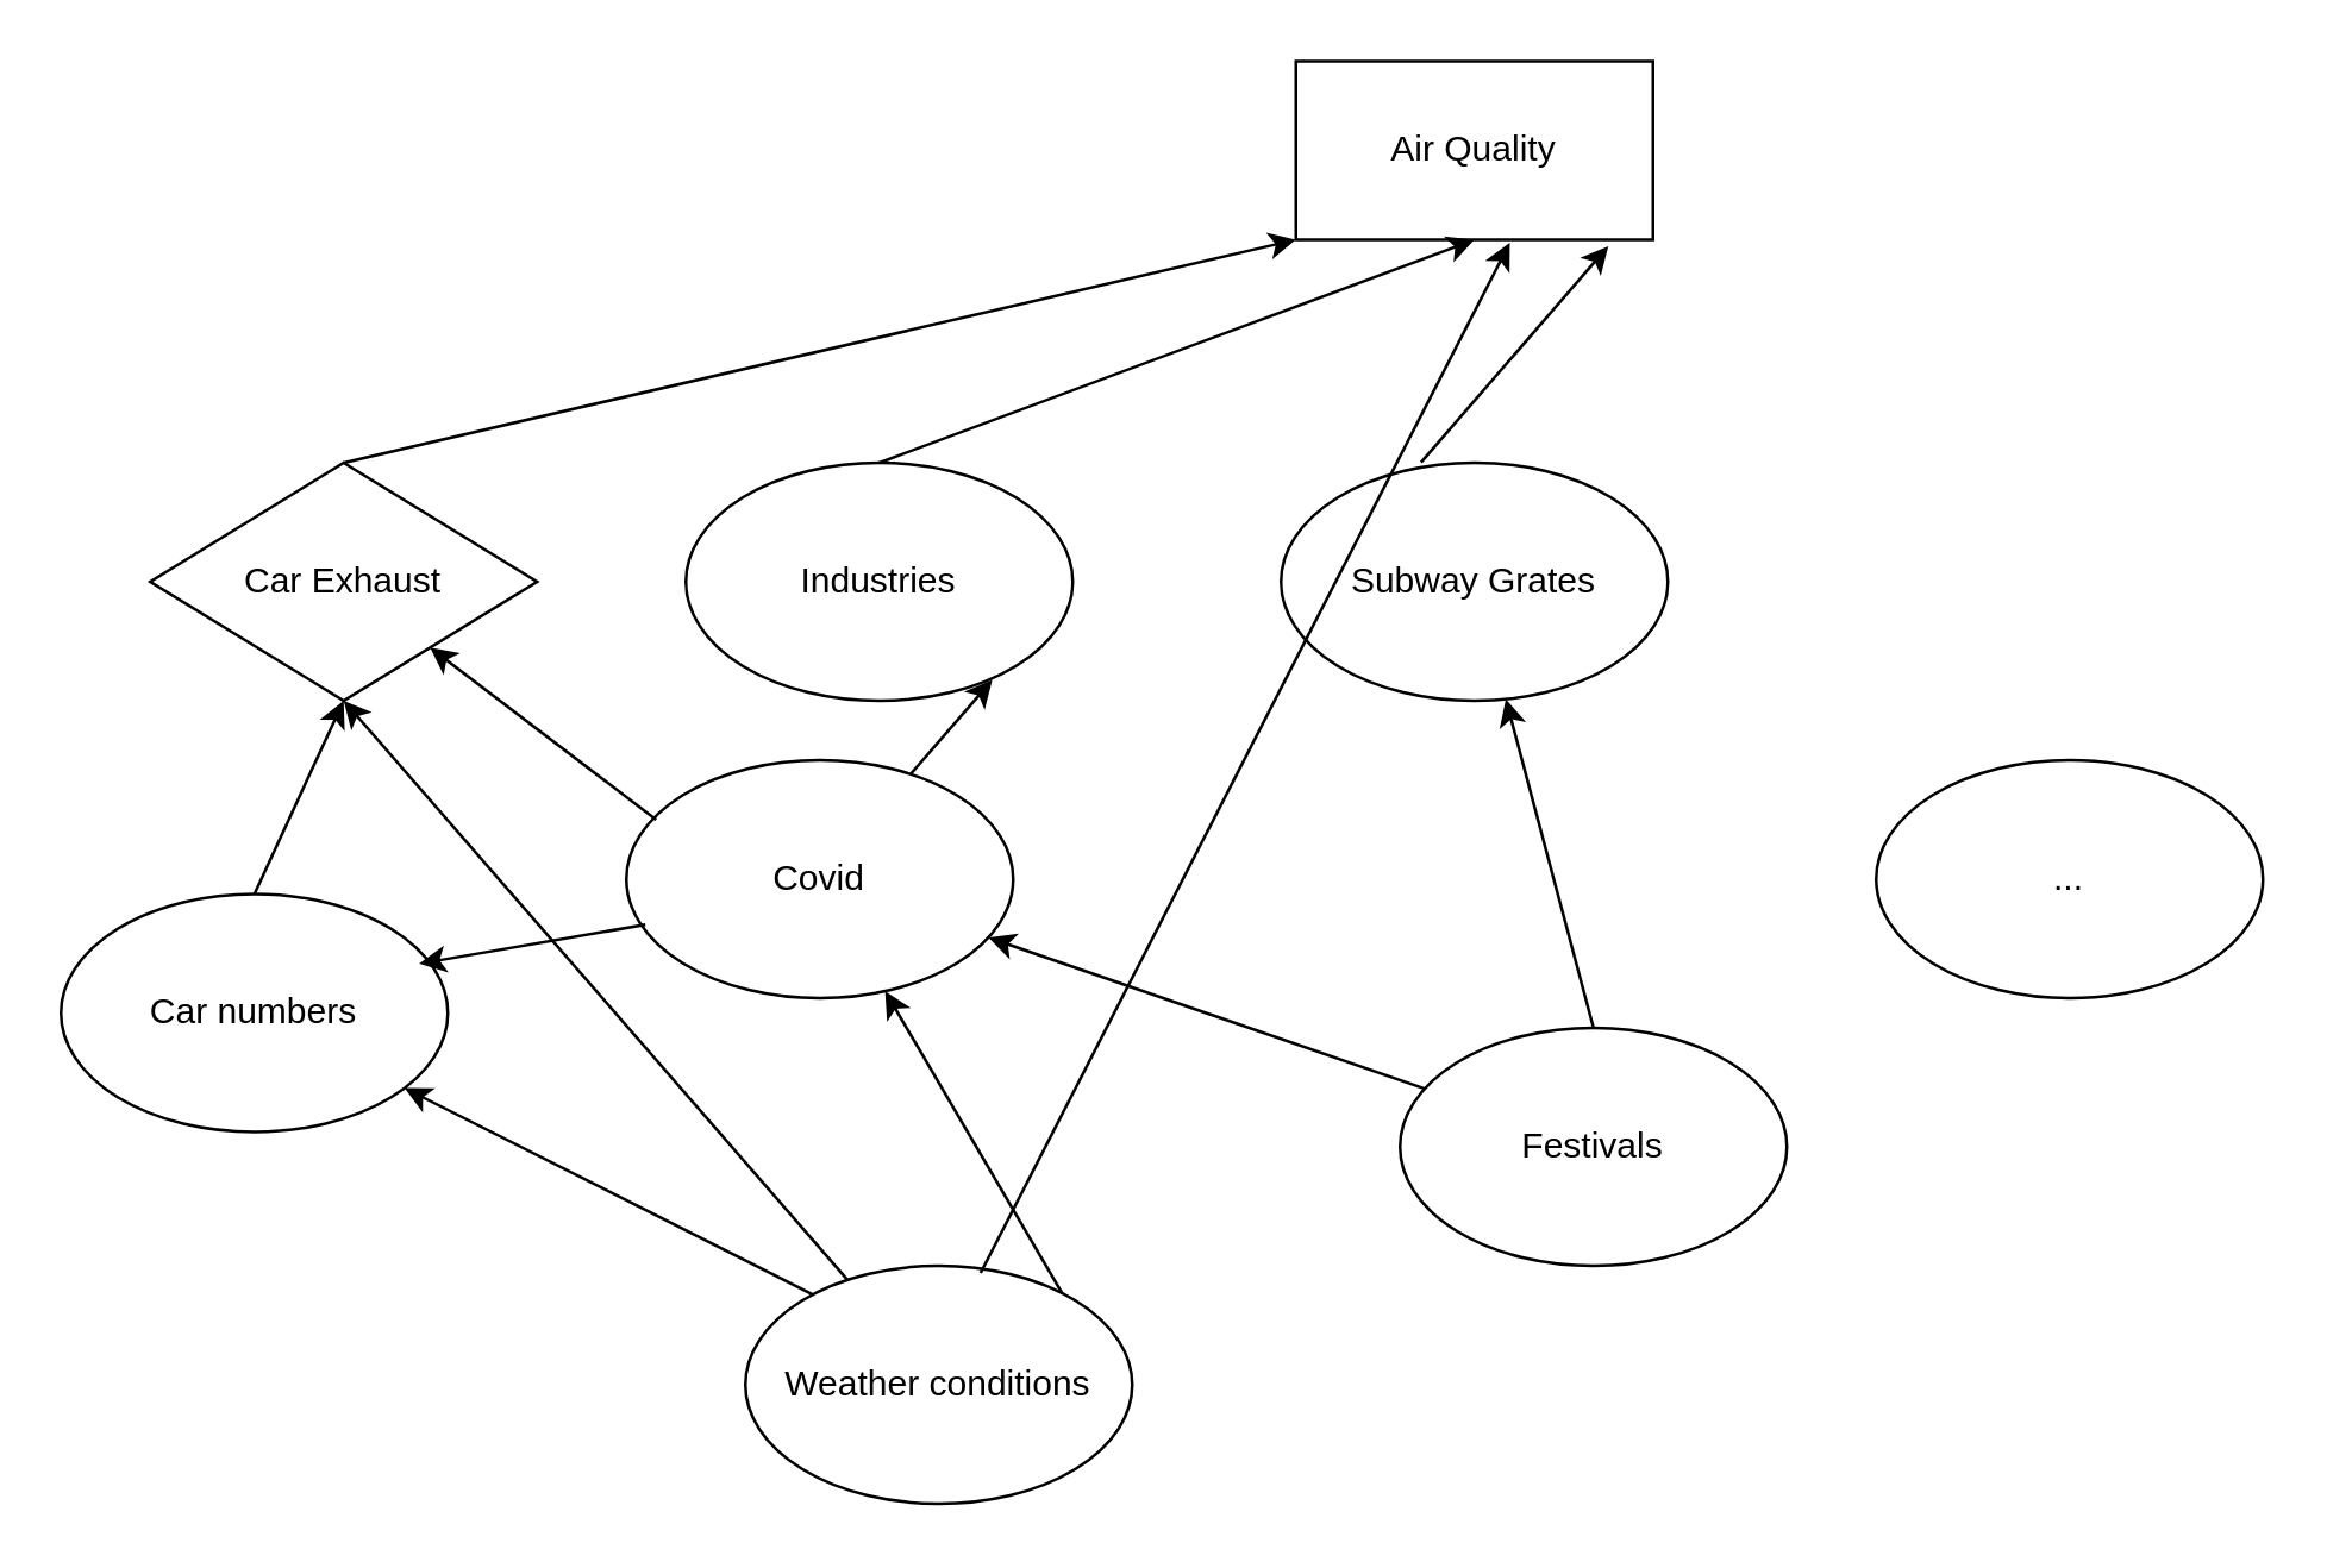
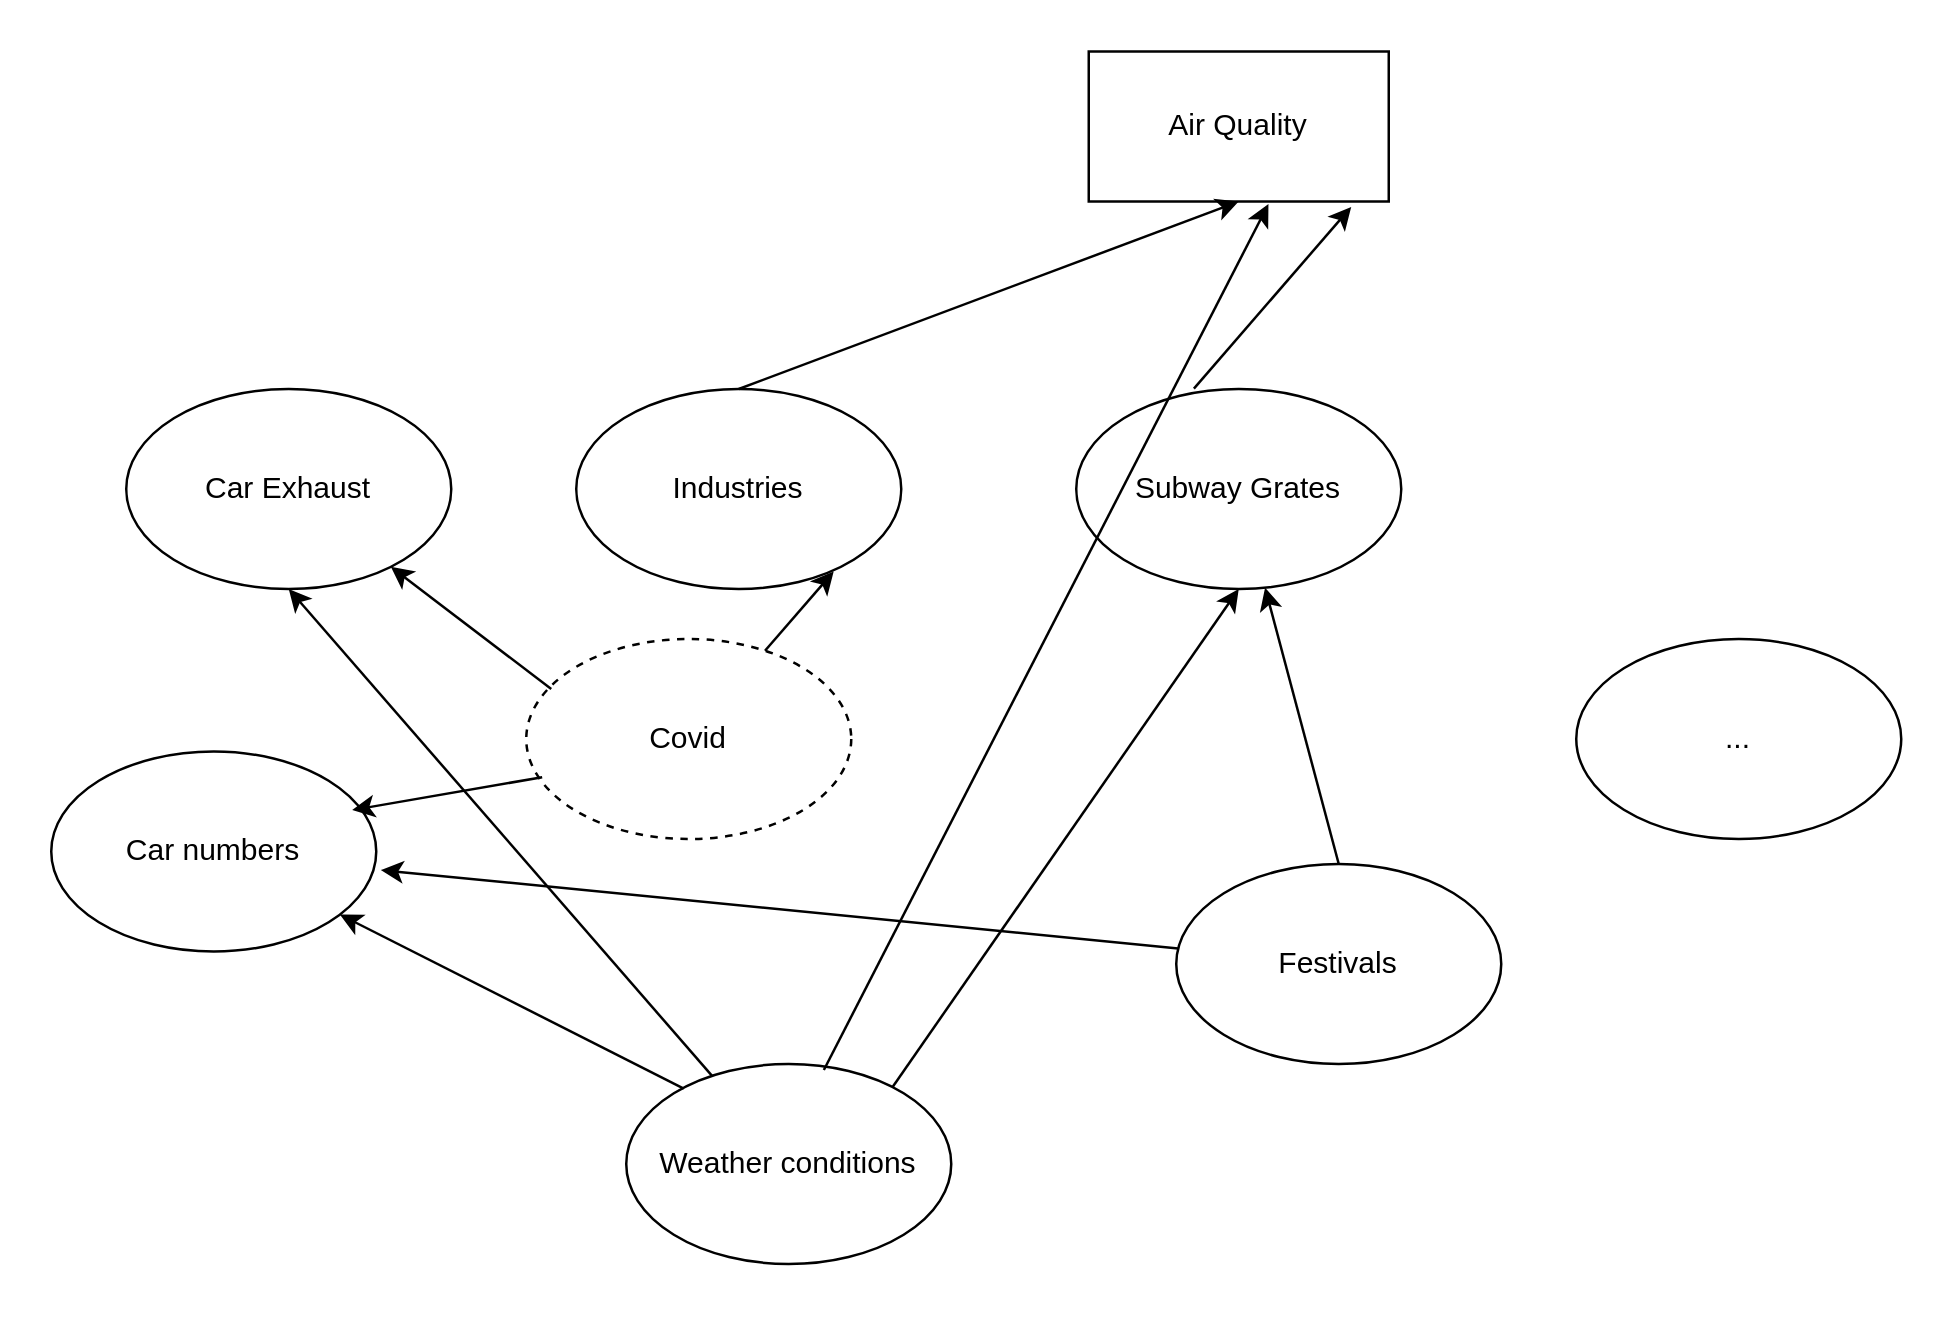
  <mxCell id="0" />
  <mxCell id="1" parent="0" />
  <mxCell id="2" value="Air Quality" style="rounded=0;whiteSpace=wrap;html=1;" vertex="1" parent="1"><mxGeometry x="435" y="20" width="120" height="60" as="geometry" /></mxCell>
- <mxCell id="3" value="Car Exhaust" style="rhombus;whiteSpace=wrap;html=1;" vertex="1" parent="1"><mxGeometry x="50" y="155" width="130" height="80" as="geometry" /></mxCell>
+ <mxCell id="3" value="Car Exhaust" style="ellipse;whiteSpace=wrap;html=1;" vertex="1" parent="1"><mxGeometry x="50" y="155" width="130" height="80" as="geometry" /></mxCell>
  <mxCell id="4" value="..." style="ellipse;whiteSpace=wrap;html=1;" vertex="1" parent="1"><mxGeometry x="630" y="255" width="130" height="80" as="geometry" /></mxCell>
  <mxCell id="5" value="Industries" style="ellipse;whiteSpace=wrap;html=1;" vertex="1" parent="1"><mxGeometry x="230" y="155" width="130" height="80" as="geometry" /></mxCell>
  <mxCell id="6" value="Subway Grates" style="ellipse;whiteSpace=wrap;html=1;" vertex="1" parent="1"><mxGeometry x="430" y="155" width="130" height="80" as="geometry" /></mxCell>
- <mxCell id="7" value="" style="endArrow=classic;html=1;rounded=0;exitX=0.5;exitY=0;exitDx=0;exitDy=0;entryX=0;entryY=1;entryDx=0;entryDy=0;" edge="1" parent="1" source="3" target="2"><mxGeometry width="50" height="50" relative="1" as="geometry"><mxPoint x="460" y="215" as="sourcePoint" /><mxPoint x="510" y="165" as="targetPoint" /></mxGeometry></mxCell>
  <mxCell id="8" value="" style="endArrow=classic;html=1;rounded=0;exitX=0.5;exitY=0;exitDx=0;exitDy=0;entryX=0.5;entryY=1;entryDx=0;entryDy=0;" edge="1" parent="1" source="5" target="2"><mxGeometry width="50" height="50" relative="1" as="geometry"><mxPoint x="460" y="215" as="sourcePoint" /><mxPoint x="510" y="165" as="targetPoint" /></mxGeometry></mxCell>
- <mxCell id="9" value="Covid" style="ellipse;whiteSpace=wrap;html=1;" vertex="1" parent="1"><mxGeometry x="210" y="255" width="130" height="80" as="geometry" /></mxCell>
+ <mxCell id="9" value="Covid" style="ellipse;whiteSpace=wrap;html=1;dashed=1;" vertex="1" parent="1"><mxGeometry x="210" y="255" width="130" height="80" as="geometry" /></mxCell>
  <mxCell id="10" value="Weather conditions" style="ellipse;whiteSpace=wrap;html=1;" vertex="1" parent="1"><mxGeometry x="250" y="425" width="130" height="80" as="geometry" /></mxCell>
  <mxCell id="11" value="Car numbers" style="ellipse;whiteSpace=wrap;html=1;" vertex="1" parent="1"><mxGeometry x="20" y="300" width="130" height="80" as="geometry" /></mxCell>
- <mxCell id="12" value="" style="endArrow=classic;html=1;rounded=0;exitX=0.5;exitY=0;exitDx=0;exitDy=0;entryX=0.5;entryY=1;entryDx=0;entryDy=0;" edge="1" parent="1" source="11" target="3"><mxGeometry width="50" height="50" relative="1" as="geometry"><mxPoint x="460" y="215" as="sourcePoint" /><mxPoint x="510" y="165" as="targetPoint" /></mxGeometry></mxCell>
  <mxCell id="13" value="" style="endArrow=classic;html=1;rounded=0;exitX=0.177;exitY=0.123;exitDx=0;exitDy=0;exitPerimeter=0;" edge="1" parent="1" source="10" target="11"><mxGeometry width="50" height="50" relative="1" as="geometry"><mxPoint x="460" y="215" as="sourcePoint" /><mxPoint x="510" y="165" as="targetPoint" /></mxGeometry></mxCell>
  <mxCell id="14" value="" style="endArrow=classic;html=1;rounded=0;entryX=0.5;entryY=1;entryDx=0;entryDy=0;" edge="1" parent="1" source="10" target="3"><mxGeometry width="50" height="50" relative="1" as="geometry"><mxPoint x="240" y="385" as="sourcePoint" /><mxPoint x="510" y="165" as="targetPoint" /></mxGeometry></mxCell>
- <mxCell id="15" value="" style="endArrow=classic;html=1;rounded=0;exitX=0.819;exitY=0.116;exitDx=0;exitDy=0;exitPerimeter=0;" edge="1" parent="1" source="10" target="9"><mxGeometry width="50" height="50" relative="1" as="geometry"><mxPoint x="460" y="215" as="sourcePoint" /><mxPoint x="510" y="165" as="targetPoint" /></mxGeometry></mxCell>
+ <mxCell id="15" value="" style="endArrow=classic;html=1;rounded=0;exitX=0.819;exitY=0.116;exitDx=0;exitDy=0;exitPerimeter=0;entryX=0.5;entryY=1;entryDx=0;entryDy=0;" edge="1" parent="1" source="10" target="6"><mxGeometry width="50" height="50" relative="1" as="geometry"><mxPoint x="460" y="215" as="sourcePoint" /><mxPoint x="510" y="165" as="targetPoint" /></mxGeometry></mxCell>
  <mxCell id="16" value="" style="endArrow=classic;html=1;rounded=0;exitX=0.608;exitY=0.03;exitDx=0;exitDy=0;exitPerimeter=0;entryX=0.599;entryY=1.017;entryDx=0;entryDy=0;entryPerimeter=0;" edge="1" parent="1" source="10" target="2"><mxGeometry width="50" height="50" relative="1" as="geometry"><mxPoint x="460" y="215" as="sourcePoint" /><mxPoint x="510" y="165" as="targetPoint" /></mxGeometry></mxCell>
  <mxCell id="17" value="" style="endArrow=classic;html=1;rounded=0;exitX=0.077;exitY=0.25;exitDx=0;exitDy=0;exitPerimeter=0;" edge="1" parent="1" source="9" target="3"><mxGeometry width="50" height="50" relative="1" as="geometry"><mxPoint x="460" y="275" as="sourcePoint" /><mxPoint x="510" y="225" as="targetPoint" /></mxGeometry></mxCell>
  <mxCell id="18" value="" style="endArrow=classic;html=1;rounded=0;entryX=0.792;entryY=0.913;entryDx=0;entryDy=0;entryPerimeter=0;" edge="1" parent="1" source="9" target="5"><mxGeometry width="50" height="50" relative="1" as="geometry"><mxPoint x="460" y="275" as="sourcePoint" /><mxPoint x="510" y="225" as="targetPoint" /></mxGeometry></mxCell>
  <mxCell id="19" value="Festivals" style="ellipse;whiteSpace=wrap;html=1;" vertex="1" parent="1"><mxGeometry x="470" y="345" width="130" height="80" as="geometry" /></mxCell>
- <mxCell id="20" value="" style="endArrow=classic;html=1;rounded=0;" edge="1" parent="1" source="19" target="9"><mxGeometry width="50" height="50" relative="1" as="geometry"><mxPoint x="460" y="275" as="sourcePoint" /><mxPoint x="510" y="225" as="targetPoint" /></mxGeometry></mxCell>
+ <mxCell id="20" value="" style="endArrow=classic;html=1;rounded=0;entryX=1.014;entryY=0.593;entryDx=0;entryDy=0;entryPerimeter=0;" edge="1" parent="1" source="19" target="11"><mxGeometry width="50" height="50" relative="1" as="geometry"><mxPoint x="460" y="275" as="sourcePoint" /><mxPoint x="510" y="225" as="targetPoint" /></mxGeometry></mxCell>
  <mxCell id="21" value="" style="endArrow=classic;html=1;rounded=0;exitX=0.5;exitY=0;exitDx=0;exitDy=0;" edge="1" parent="1" source="19" target="6"><mxGeometry width="50" height="50" relative="1" as="geometry"><mxPoint x="460" y="275" as="sourcePoint" /><mxPoint x="510" y="225" as="targetPoint" /></mxGeometry></mxCell>
  <mxCell id="22" value="" style="endArrow=classic;html=1;rounded=0;exitX=0.362;exitY=-0.002;exitDx=0;exitDy=0;exitPerimeter=0;entryX=0.875;entryY=1.036;entryDx=0;entryDy=0;entryPerimeter=0;" edge="1" parent="1" source="6" target="2"><mxGeometry width="50" height="50" relative="1" as="geometry"><mxPoint x="460" y="275" as="sourcePoint" /><mxPoint x="510" y="225" as="targetPoint" /></mxGeometry></mxCell>
  <mxCell id="23" value="" style="endArrow=classic;html=1;rounded=0;exitX=0.049;exitY=0.691;exitDx=0;exitDy=0;exitPerimeter=0;entryX=0.926;entryY=0.293;entryDx=0;entryDy=0;entryPerimeter=0;" edge="1" parent="1" source="9" target="11"><mxGeometry width="50" height="50" relative="1" as="geometry"><mxPoint x="460" y="275" as="sourcePoint" /><mxPoint x="510" y="225" as="targetPoint" /></mxGeometry></mxCell>
